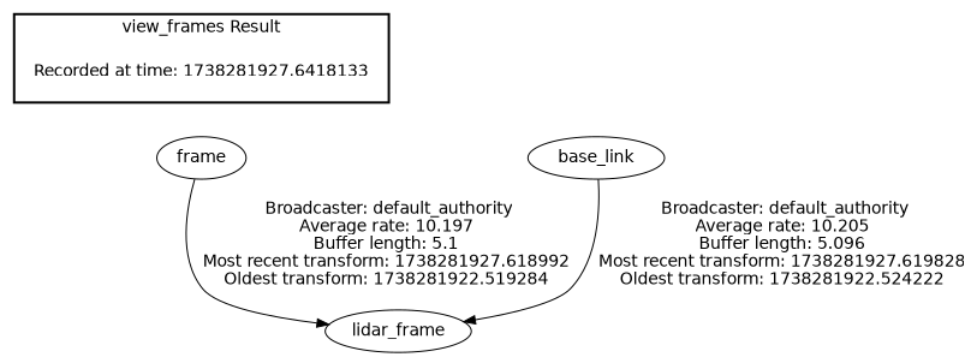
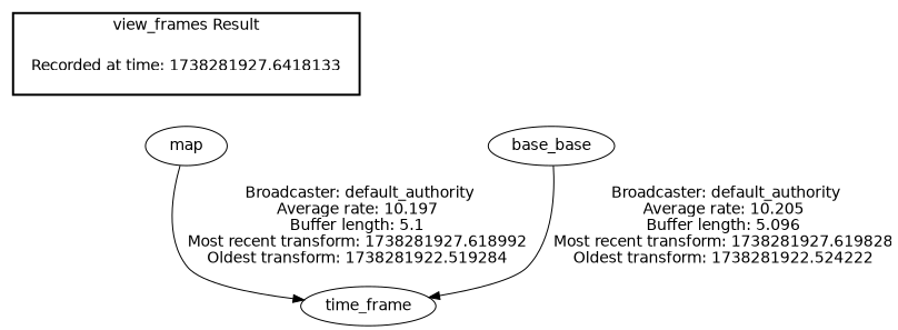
  digraph {
    fontname="DejaVu Sans"
    node [fontname="DejaVu Sans"]
    edge [fontname="DejaVu Sans"]
    "Recorded at time: 1738281927.6418133" [shape=plaintext]
-   map [label=frame]
-   lidar_frame
-   base_link
+   map
+   lidar_frame [label=time_frame]
+   base_link [label=base_base]
    subgraph cluster_1 {
      color=black
      label="view_frames Result"
      style=bold
      "Recorded at time: 1738281927.6418133"
    }
    "Recorded at time: 1738281927.6418133" -> map [style=invis]
    map -> lidar_frame [label=" Broadcaster: default_authority\nAverage rate: 10.197\nBuffer length: 5.1\nMost recent transform: 1738281927.618992\nOldest transform: 1738281922.519284\n"]
    base_link -> lidar_frame [label=" Broadcaster: default_authority\nAverage rate: 10.205\nBuffer length: 5.096\nMost recent transform: 1738281927.619828\nOldest transform: 1738281922.524222\n"]
  }
